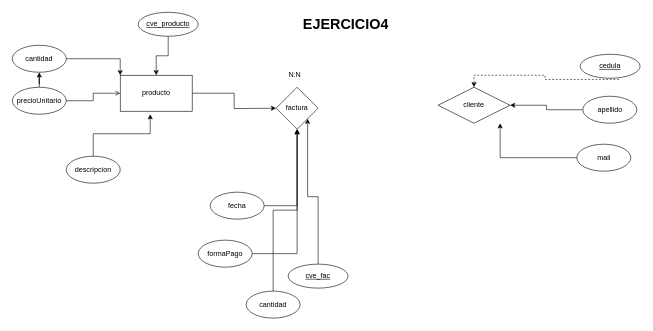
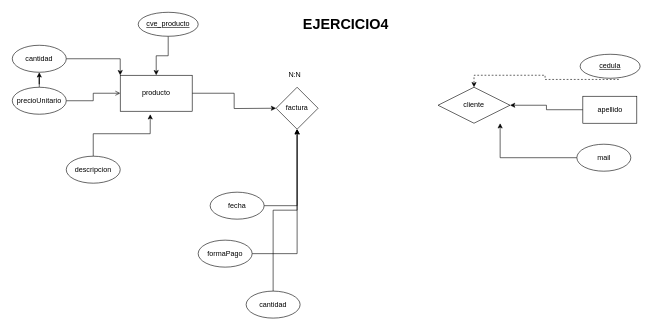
  <mxCell id="0" />
  <mxCell id="1" parent="0" />
  <mxCell id="2" style="edgeStyle=orthogonalEdgeStyle;rounded=0;orthogonalLoop=1;jettySize=auto;html=1;" parent="1" source="3" edge="1"><mxGeometry relative="1" as="geometry"><mxPoint x="460" y="180" as="targetPoint" /></mxGeometry></mxCell>
  <mxCell id="3" value="&lt;font style=&quot;vertical-align: inherit;&quot;&gt;&lt;font style=&quot;vertical-align: inherit;&quot;&gt;producto&lt;/font&gt;&lt;/font&gt;" style="rounded=0;whiteSpace=wrap;html=1;" parent="1" vertex="1"><mxGeometry x="200" y="125" width="120" height="60" as="geometry" /></mxCell>
  <mxCell id="4" style="edgeStyle=orthogonalEdgeStyle;rounded=0;orthogonalLoop=1;jettySize=auto;html=1;entryX=0.417;entryY=1.083;entryDx=0;entryDy=0;entryPerimeter=0;" parent="1" source="5" target="3" edge="1"><mxGeometry relative="1" as="geometry"><mxPoint x="390" y="380" as="targetPoint" /></mxGeometry></mxCell>
  <mxCell id="5" value="&lt;font style=&quot;vertical-align: inherit;&quot;&gt;&lt;font style=&quot;vertical-align: inherit;&quot;&gt;descripcion&lt;/font&gt;&lt;/font&gt;" style="ellipse;whiteSpace=wrap;html=1;" parent="1" vertex="1"><mxGeometry x="110" y="260" width="90" height="45" as="geometry" /></mxCell>
  <mxCell id="6" style="edgeStyle=orthogonalEdgeStyle;rounded=0;orthogonalLoop=1;jettySize=auto;html=1;entryX=0;entryY=0;entryDx=0;entryDy=0;" parent="1" source="7" target="3" edge="1"><mxGeometry relative="1" as="geometry" /></mxCell>
  <mxCell id="7" value="&lt;font style=&quot;vertical-align: inherit;&quot;&gt;&lt;font style=&quot;vertical-align: inherit;&quot;&gt;cantidad&lt;/font&gt;&lt;/font&gt;" style="ellipse;whiteSpace=wrap;html=1;" parent="1" vertex="1"><mxGeometry x="20" y="75" width="90" height="45" as="geometry" /></mxCell>
  <mxCell id="8" style="edgeStyle=orthogonalEdgeStyle;rounded=0;orthogonalLoop=1;jettySize=auto;html=1;endArrow=open;" parent="1" source="10" target="3" edge="1"><mxGeometry relative="1" as="geometry" /></mxCell>
  <mxCell id="9" value="" style="edgeStyle=orthogonalEdgeStyle;rounded=0;orthogonalLoop=1;jettySize=auto;html=1;" parent="1" source="10" target="7" edge="1"><mxGeometry relative="1" as="geometry" /></mxCell>
  <mxCell id="10" value="&lt;font style=&quot;vertical-align: inherit;&quot;&gt;&lt;font style=&quot;vertical-align: inherit;&quot;&gt;&lt;font style=&quot;vertical-align: inherit;&quot;&gt;&lt;font style=&quot;vertical-align: inherit;&quot;&gt;&lt;font style=&quot;vertical-align: inherit;&quot;&gt;&lt;font style=&quot;vertical-align: inherit;&quot;&gt;precioUnitario&lt;/font&gt;&lt;/font&gt;&lt;/font&gt;&lt;/font&gt;&lt;/font&gt;&lt;/font&gt;" style="ellipse;whiteSpace=wrap;html=1;" parent="1" vertex="1"><mxGeometry x="20" y="145" width="90" height="45" as="geometry" /></mxCell>
  <mxCell id="11" value="&lt;font style=&quot;vertical-align: inherit;&quot;&gt;&lt;font style=&quot;vertical-align: inherit;&quot;&gt;cliente&lt;/font&gt;&lt;/font&gt;" style="rhombus;whiteSpace=wrap;html=1;" parent="1" vertex="1"><mxGeometry x="730" y="145" width="120" height="60" as="geometry" /></mxCell>
  <mxCell id="12" style="edgeStyle=orthogonalEdgeStyle;rounded=0;orthogonalLoop=1;jettySize=auto;html=1;exitX=0.645;exitY=1.05;exitDx=0;exitDy=0;exitPerimeter=0;dashed=1;" parent="1" source="26" target="11" edge="1"><mxGeometry relative="1" as="geometry"><mxPoint x="840" y="-10" as="sourcePoint" /></mxGeometry></mxCell>
  <mxCell id="13" style="edgeStyle=orthogonalEdgeStyle;rounded=0;orthogonalLoop=1;jettySize=auto;html=1;" parent="1" source="14" target="11" edge="1"><mxGeometry relative="1" as="geometry" /></mxCell>
- <mxCell id="14" value="&lt;font style=&quot;vertical-align: inherit;&quot;&gt;&lt;font style=&quot;vertical-align: inherit;&quot;&gt;&lt;font style=&quot;vertical-align: inherit;&quot;&gt;&lt;font style=&quot;vertical-align: inherit;&quot;&gt;&lt;font style=&quot;vertical-align: inherit;&quot;&gt;&lt;font style=&quot;vertical-align: inherit;&quot;&gt;apellido&lt;/font&gt;&lt;/font&gt;&lt;/font&gt;&lt;/font&gt;&lt;/font&gt;&lt;/font&gt;" style="ellipse;whiteSpace=wrap;html=1;" parent="1" vertex="1"><mxGeometry x="971.5" y="160" width="90" height="45" as="geometry" /></mxCell>
+ <mxCell id="14" value="&lt;font style=&quot;vertical-align: inherit;&quot;&gt;&lt;font style=&quot;vertical-align: inherit;&quot;&gt;&lt;font style=&quot;vertical-align: inherit;&quot;&gt;&lt;font style=&quot;vertical-align: inherit;&quot;&gt;&lt;font style=&quot;vertical-align: inherit;&quot;&gt;&lt;font style=&quot;vertical-align: inherit;&quot;&gt;apellido&lt;/font&gt;&lt;/font&gt;&lt;/font&gt;&lt;/font&gt;&lt;/font&gt;&lt;/font&gt;" style="whiteSpace=wrap;html=1;rounded=0;" parent="1" vertex="1"><mxGeometry x="971.5" y="160" width="90" height="45" as="geometry" /></mxCell>
  <mxCell id="15" style="edgeStyle=orthogonalEdgeStyle;rounded=0;orthogonalLoop=1;jettySize=auto;html=1;entryX=0.863;entryY=1;entryDx=0;entryDy=0;entryPerimeter=0;" parent="1" source="16" edge="1" target="11"><mxGeometry relative="1" as="geometry"><mxPoint x="900" y="100" as="targetPoint" /></mxGeometry></mxCell>
  <mxCell id="16" value="&lt;font style=&quot;vertical-align: inherit;&quot;&gt;&lt;font style=&quot;vertical-align: inherit;&quot;&gt;mail&lt;/font&gt;&lt;/font&gt;" style="ellipse;whiteSpace=wrap;html=1;" parent="1" vertex="1"><mxGeometry x="961.5" y="240" width="90" height="45" as="geometry" /></mxCell>
- <mxCell id="17" style="edgeStyle=orthogonalEdgeStyle;rounded=0;orthogonalLoop=1;jettySize=auto;html=1;entryX=1;entryY=1;entryDx=0;entryDy=0;" parent="1" source="27" target="24" edge="1"><mxGeometry relative="1" as="geometry"><mxPoint x="940" y="382.5" as="sourcePoint" /></mxGeometry></mxCell>
  <mxCell id="18" style="edgeStyle=orthogonalEdgeStyle;rounded=0;orthogonalLoop=1;jettySize=auto;html=1;" parent="1" source="19" target="24" edge="1"><mxGeometry relative="1" as="geometry" /></mxCell>
  <mxCell id="19" value="&lt;font style=&quot;vertical-align: inherit;&quot;&gt;&lt;font style=&quot;vertical-align: inherit;&quot;&gt;&lt;font style=&quot;vertical-align: inherit;&quot;&gt;&lt;font style=&quot;vertical-align: inherit;&quot;&gt;&lt;font style=&quot;vertical-align: inherit;&quot;&gt;&lt;font style=&quot;vertical-align: inherit;&quot;&gt;fecha&lt;/font&gt;&lt;/font&gt;&lt;/font&gt;&lt;/font&gt;&lt;/font&gt;&lt;/font&gt;" style="ellipse;whiteSpace=wrap;html=1;" parent="1" vertex="1"><mxGeometry x="350" y="320" width="90" height="45" as="geometry" /></mxCell>
  <mxCell id="20" style="edgeStyle=orthogonalEdgeStyle;rounded=0;orthogonalLoop=1;jettySize=auto;html=1;" parent="1" source="21" target="24" edge="1"><mxGeometry relative="1" as="geometry" /></mxCell>
  <mxCell id="21" value="&lt;font style=&quot;vertical-align: inherit;&quot;&gt;&lt;font style=&quot;vertical-align: inherit;&quot;&gt;formaPago&lt;/font&gt;&lt;/font&gt;" style="ellipse;whiteSpace=wrap;html=1;" parent="1" vertex="1"><mxGeometry x="330" y="400" width="90" height="45" as="geometry" /></mxCell>
  <mxCell id="22" style="edgeStyle=orthogonalEdgeStyle;rounded=0;orthogonalLoop=1;jettySize=auto;html=1;" parent="1" source="23" target="24" edge="1"><mxGeometry relative="1" as="geometry" /></mxCell>
  <mxCell id="23" value="&lt;font style=&quot;vertical-align: inherit;&quot;&gt;&lt;font style=&quot;vertical-align: inherit;&quot;&gt;cantidad&lt;/font&gt;&lt;/font&gt;" style="ellipse;whiteSpace=wrap;html=1;" parent="1" vertex="1"><mxGeometry x="410" y="485" width="90" height="45" as="geometry" /></mxCell>
  <mxCell id="24" value="factura" style="rhombus;whiteSpace=wrap;html=1;" parent="1" vertex="1"><mxGeometry x="460" y="145" width="70" height="70" as="geometry" /></mxCell>
  <mxCell id="25" value="&lt;h1&gt;&lt;font style=&quot;vertical-align: inherit;&quot;&gt;&lt;font style=&quot;vertical-align: inherit;&quot;&gt;EJERCICIO4&lt;/font&gt;&lt;/font&gt;&lt;/h1&gt;" style="text;html=1;strokeColor=none;fillColor=none;spacing=5;spacingTop=-20;whiteSpace=wrap;overflow=hidden;rounded=0;" parent="1" vertex="1"><mxGeometry x="500" y="20" width="190" height="120" as="geometry" /></mxCell>
  <mxCell id="26" value="cedula" style="ellipse;whiteSpace=wrap;html=1;align=center;fontStyle=4;" vertex="1" parent="1"><mxGeometry x="967" y="90" width="100" height="40" as="geometry" /></mxCell>
- <mxCell id="27" value="cve_fac" style="ellipse;whiteSpace=wrap;html=1;align=center;fontStyle=4;" vertex="1" parent="1"><mxGeometry x="480" y="440" width="100" height="40" as="geometry" /></mxCell>
  <mxCell id="28" style="edgeStyle=orthogonalEdgeStyle;rounded=0;orthogonalLoop=1;jettySize=auto;html=1;" edge="1" parent="1" source="29" target="3"><mxGeometry relative="1" as="geometry" /></mxCell>
  <mxCell id="29" value="cve_producto" style="ellipse;whiteSpace=wrap;html=1;align=center;fontStyle=4;" vertex="1" parent="1"><mxGeometry x="230" y="20" width="100" height="40" as="geometry" /></mxCell>
  <mxCell id="30" value="N:N" style="text;strokeColor=none;fillColor=none;spacingLeft=4;spacingRight=4;overflow=hidden;rotatable=0;points=[[0,0.5],[1,0.5]];portConstraint=eastwest;fontSize=12;whiteSpace=wrap;html=1;" vertex="1" parent="1"><mxGeometry x="475" y="110" width="40" height="30" as="geometry" /></mxCell>
